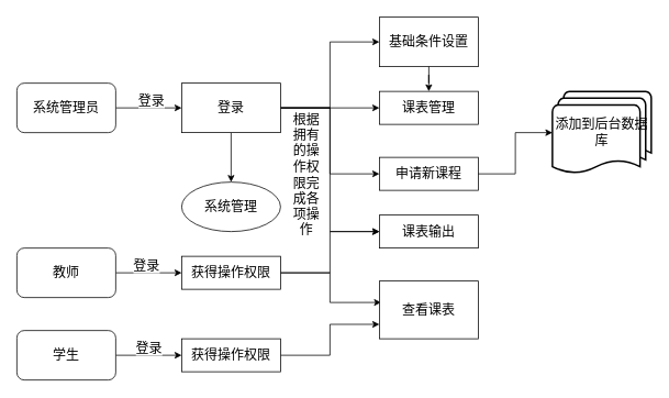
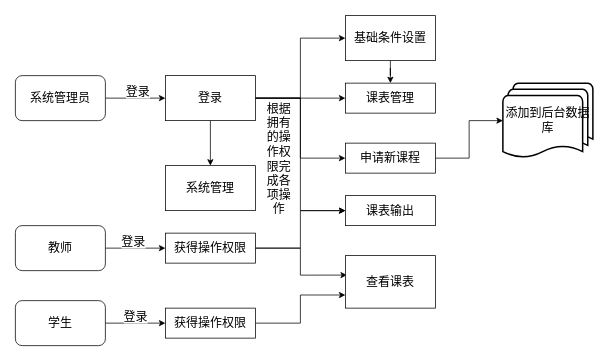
  <mxCell id="0" />
  <mxCell id="1" parent="0" />
  <mxCell id="2" style="edgeStyle=orthogonalEdgeStyle;rounded=0;orthogonalLoop=1;jettySize=auto;html=1;fontSize=16;" edge="1" parent="1" source="4" target="11"><mxGeometry relative="1" as="geometry" /></mxCell>
  <mxCell id="3" value="登录" style="edgeLabel;html=1;align=center;verticalAlign=middle;resizable=0;points=[];fontSize=16;" vertex="1" connectable="0" parent="2"><mxGeometry x="0.05" relative="1" as="geometry"><mxPoint y="-10" as="offset" /></mxGeometry></mxCell>
  <mxCell id="4" value="系统管理员" style="rounded=1;whiteSpace=wrap;html=1;fontSize=16;" vertex="1" parent="1"><mxGeometry x="20" y="100" width="120" height="60" as="geometry" /></mxCell>
  <mxCell id="5" style="edgeStyle=orthogonalEdgeStyle;rounded=0;orthogonalLoop=1;jettySize=auto;html=1;fontSize=16;" edge="1" parent="1" source="11" target="12"><mxGeometry relative="1" as="geometry" /></mxCell>
  <mxCell id="6" style="edgeStyle=orthogonalEdgeStyle;rounded=0;orthogonalLoop=1;jettySize=auto;html=1;entryX=0;entryY=0.5;entryDx=0;entryDy=0;fontSize=16;" edge="1" parent="1" source="11" target="14"><mxGeometry relative="1" as="geometry" /></mxCell>
  <mxCell id="7" style="edgeStyle=orthogonalEdgeStyle;rounded=0;orthogonalLoop=1;jettySize=auto;html=1;entryX=0;entryY=0.5;entryDx=0;entryDy=0;fontSize=16;" edge="1" parent="1" source="11" target="27"><mxGeometry relative="1" as="geometry" /></mxCell>
  <mxCell id="8" style="edgeStyle=orthogonalEdgeStyle;rounded=0;orthogonalLoop=1;jettySize=auto;html=1;entryX=0;entryY=0.5;entryDx=0;entryDy=0;fontSize=16;" edge="1" parent="1" source="11" target="28"><mxGeometry relative="1" as="geometry" /></mxCell>
  <mxCell id="9" value="根据&lt;div&gt;拥有&lt;div&gt;的操&lt;/div&gt;&lt;div&gt;作权&lt;/div&gt;&lt;div&gt;限完&lt;/div&gt;&lt;div&gt;成各&lt;/div&gt;&lt;div&gt;项操&lt;/div&gt;&lt;div&gt;作&lt;/div&gt;&lt;/div&gt;" style="edgeLabel;html=1;align=center;verticalAlign=middle;resizable=0;points=[];fontSize=16;" vertex="1" connectable="0" parent="8"><mxGeometry x="-0.118" y="-1" relative="1" as="geometry"><mxPoint x="-29" y="21" as="offset" /></mxGeometry></mxCell>
  <mxCell id="10" style="edgeStyle=orthogonalEdgeStyle;rounded=0;orthogonalLoop=1;jettySize=auto;html=1;entryX=0;entryY=0.5;entryDx=0;entryDy=0;fontSize=16;" edge="1" parent="1" source="11" target="13"><mxGeometry relative="1" as="geometry" /></mxCell>
  <mxCell id="11" value="登录" style="rounded=0;whiteSpace=wrap;html=1;fontSize=16;" vertex="1" parent="1"><mxGeometry x="220" y="100" width="120" height="60" as="geometry" /></mxCell>
- <mxCell id="12" value="系统管理" style="ellipse;whiteSpace=wrap;html=1;fontSize=16;" vertex="1" parent="1"><mxGeometry x="220" y="220" width="120" height="60" as="geometry" /></mxCell>
+ <mxCell id="12" value="系统管理" style="rounded=0;whiteSpace=wrap;html=1;fontSize=16;" vertex="1" parent="1"><mxGeometry x="220" y="220" width="120" height="60" as="geometry" /></mxCell>
  <mxCell id="13" value="基础条件设置" style="rounded=0;whiteSpace=wrap;html=1;fontSize=16;" vertex="1" parent="1"><mxGeometry x="460" y="20" width="120" height="60" as="geometry" /></mxCell>
  <mxCell id="14" value="课表管理" style="rounded=0;whiteSpace=wrap;html=1;fontSize=16;" vertex="1" parent="1"><mxGeometry x="460" y="110" width="120" height="40" as="geometry" /></mxCell>
  <mxCell id="15" style="edgeStyle=orthogonalEdgeStyle;rounded=0;orthogonalLoop=1;jettySize=auto;html=1;fontSize=16;" edge="1" parent="1" source="17" target="25"><mxGeometry relative="1" as="geometry" /></mxCell>
  <mxCell id="16" value="登录" style="edgeLabel;html=1;align=center;verticalAlign=middle;resizable=0;points=[];fontSize=16;" vertex="1" connectable="0" parent="15"><mxGeometry x="-0.1" y="-1" relative="1" as="geometry"><mxPoint y="-11" as="offset" /></mxGeometry></mxCell>
  <mxCell id="17" value="教师" style="rounded=1;whiteSpace=wrap;html=1;fontSize=16;" vertex="1" parent="1"><mxGeometry x="20" y="300" width="120" height="60" as="geometry" /></mxCell>
  <mxCell id="18" style="edgeStyle=orthogonalEdgeStyle;rounded=0;orthogonalLoop=1;jettySize=auto;html=1;fontSize=16;" edge="1" parent="1" source="20" target="22"><mxGeometry relative="1" as="geometry" /></mxCell>
  <mxCell id="19" value="登录" style="edgeLabel;html=1;align=center;verticalAlign=middle;resizable=0;points=[];fontSize=16;" vertex="1" connectable="0" parent="18"><mxGeometry x="-0.025" y="-1" relative="1" as="geometry"><mxPoint y="-11" as="offset" /></mxGeometry></mxCell>
  <mxCell id="20" value="学生" style="rounded=1;whiteSpace=wrap;html=1;fontSize=16;" vertex="1" parent="1"><mxGeometry x="20" y="400" width="120" height="60" as="geometry" /></mxCell>
  <mxCell id="21" style="edgeStyle=orthogonalEdgeStyle;rounded=0;orthogonalLoop=1;jettySize=auto;html=1;entryX=0;entryY=0.75;entryDx=0;entryDy=0;fontSize=16;" edge="1" parent="1" source="22" target="26"><mxGeometry relative="1" as="geometry" /></mxCell>
  <mxCell id="22" value="获得操作权限" style="rounded=0;whiteSpace=wrap;html=1;fontSize=16;" vertex="1" parent="1"><mxGeometry x="220" y="410" width="120" height="40" as="geometry" /></mxCell>
  <mxCell id="23" style="edgeStyle=orthogonalEdgeStyle;rounded=0;orthogonalLoop=1;jettySize=auto;html=1;entryX=0.017;entryY=0.371;entryDx=0;entryDy=0;entryPerimeter=0;fontSize=16;" edge="1" parent="1" source="25" target="26"><mxGeometry relative="1" as="geometry" /></mxCell>
  <mxCell id="24" style="edgeStyle=orthogonalEdgeStyle;rounded=0;orthogonalLoop=1;jettySize=auto;html=1;entryX=0;entryY=0.5;entryDx=0;entryDy=0;fontSize=16;" edge="1" parent="1" source="25" target="28"><mxGeometry relative="1" as="geometry" /></mxCell>
  <mxCell id="25" value="获得操作权限" style="rounded=0;whiteSpace=wrap;html=1;fontSize=16;" vertex="1" parent="1"><mxGeometry x="220" y="310" width="120" height="40" as="geometry" /></mxCell>
  <mxCell id="26" value="查看课表" style="rounded=0;whiteSpace=wrap;html=1;fontSize=16;" vertex="1" parent="1"><mxGeometry x="460" y="340" width="120" height="70" as="geometry" /></mxCell>
  <mxCell id="27" value="申请新课程" style="rounded=0;whiteSpace=wrap;html=1;fontSize=16;" vertex="1" parent="1"><mxGeometry x="460" y="190" width="120" height="40" as="geometry" /></mxCell>
  <mxCell id="28" value="课表输出" style="rounded=0;whiteSpace=wrap;html=1;fontSize=16;" vertex="1" parent="1"><mxGeometry x="460" y="260" width="120" height="40" as="geometry" /></mxCell>
  <mxCell id="29" value="添加到后台数据库" style="strokeWidth=2;html=1;shape=mxgraph.flowchart.multi-document;whiteSpace=wrap;fontSize=16;" vertex="1" parent="1"><mxGeometry x="670" y="110" width="120" height="100" as="geometry" /></mxCell>
  <mxCell id="30" style="edgeStyle=orthogonalEdgeStyle;rounded=0;orthogonalLoop=1;jettySize=auto;html=1;entryX=0;entryY=0.5;entryDx=0;entryDy=0;entryPerimeter=0;fontSize=16;" edge="1" parent="1" source="27" target="29"><mxGeometry relative="1" as="geometry" /></mxCell>
  <mxCell id="31" style="edgeStyle=orthogonalEdgeStyle;rounded=0;orthogonalLoop=1;jettySize=auto;html=1;fontSize=16;" edge="1" parent="1" source="13" target="14"><mxGeometry relative="1" as="geometry" /></mxCell>
